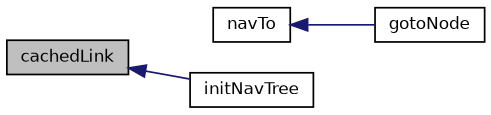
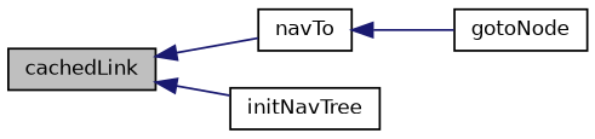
  digraph {
    rankdir=LR
    node [color=black fillcolor=white fontname=Helvetica fontsize=10 shape=record style=filled]
    edge [color=midnightblue dir=back fontname=Helvetica fontsize=10 labelfontname=Helvetica labelfontsize=10 style=solid]
    n1 [fillcolor=grey75 fontcolor=black height=0.2 label=cachedLink width=0.4]
    n2 [height=0.2 label=navTo width=0.4]
    n3 [height=0.2 label=initNavTree width=0.4]
    n4 [height=0.2 label=gotoNode width=0.4]
+   n1 -> n2
    n1 -> n3
    n2 -> n4
  }
